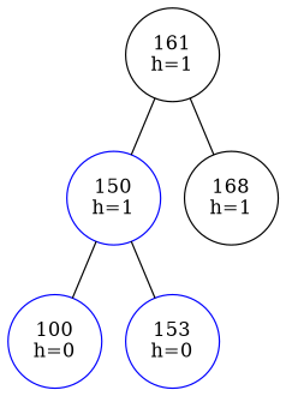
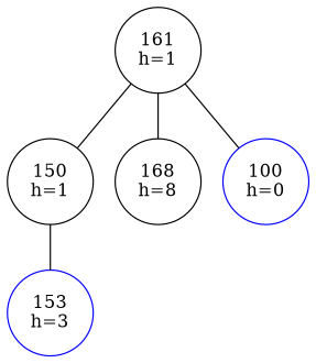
  graph {
    node [shape=circle]
    n1 [label="161\nh=1"]
-   n2 [label="150\nh=1" color=blue]
-   n3 [label="168\nh=1"]
+   n2 [label="150\nh=1"]
+   n3 [label="168\nh=8"]
    n4 [color=blue label="100\nh=0"]
-   n5 [color=blue label="153\nh=0"]
+   n5 [color=blue label="153\nh=3"]
    n1 -- n2
    n1 -- n3
-   n2 -- n4
+   n1 -- n4
    n2 -- n5
  }
